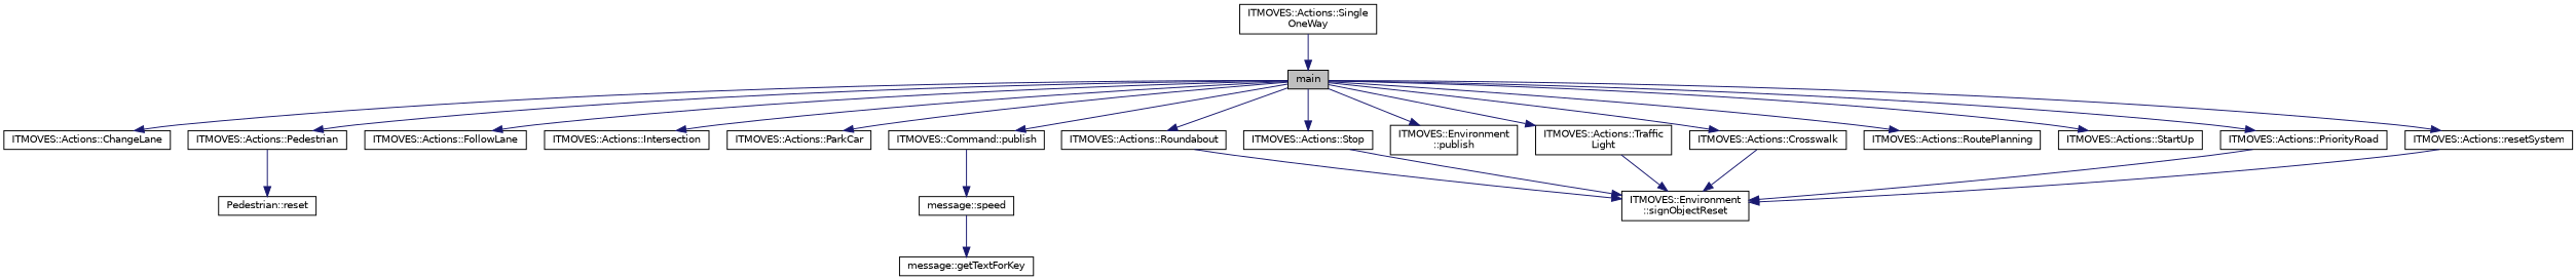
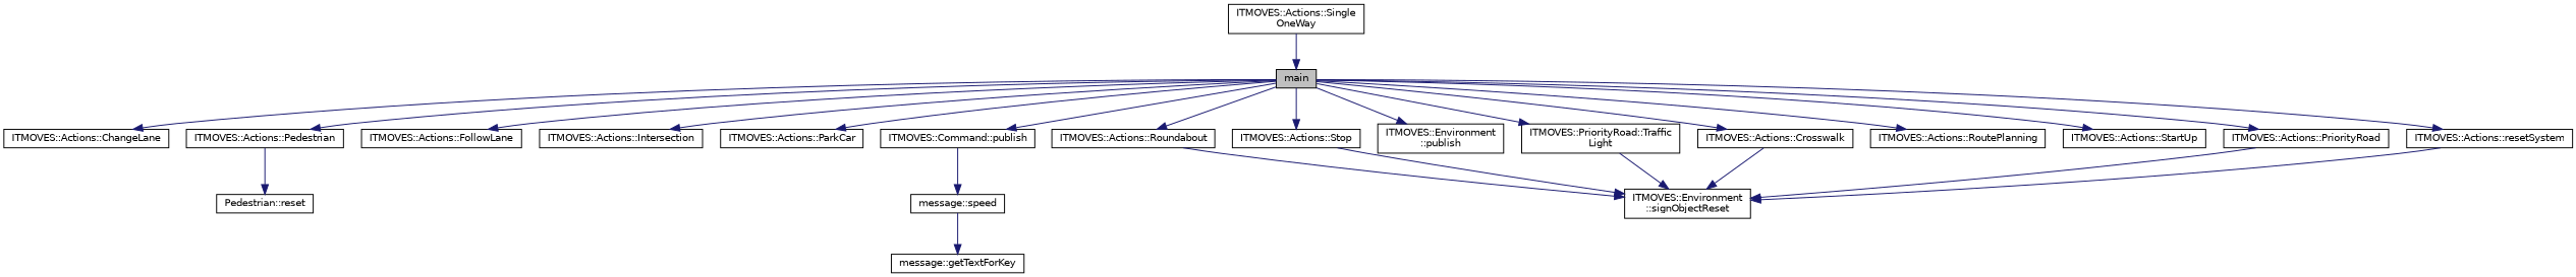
  digraph {
    rankdir=TB
    node [color=black fillcolor=white fontname=Helvetica fontsize=10 shape=record style=filled]
    edge [color=midnightblue fontname=Helvetica fontsize=10 labelfontname=Helvetica labelfontsize=10 style=solid]
    n1 [fillcolor=grey75 fontcolor=black height=0.2 label=main width=0.4]
    n2 [height=0.2 label="ITMOVES::Actions::ChangeLane" width=0.4]
    n3 [height=0.2 label="ITMOVES::Actions::Crosswalk" width=0.4]
    n4 [height=0.2 label="ITMOVES::Actions::FollowLane" width=0.4]
    n5 [height=0.2 label="ITMOVES::Actions::Intersection" width=0.4]
    n6 [height=0.2 label="ITMOVES::Actions::ParkCar" width=0.4]
    n7 [height=0.2 label="ITMOVES::Actions::Pedestrian" width=0.4]
    n8 [height=0.2 label="ITMOVES::Actions::PriorityRoad" width=0.4]
    n9 [height=0.2 label="ITMOVES::Command::publish" width=0.4]
    n10 [height=0.2 label="ITMOVES::Environment\l::publish" width=0.4]
    n11 [height=0.2 label="ITMOVES::Actions::resetSystem" width=0.4]
    n12 [height=0.2 label="ITMOVES::Actions::Roundabout" width=0.4]
    n13 [height=0.2 label="ITMOVES::Actions::RoutePlanning" width=0.4]
    n14 [height=0.2 label="ITMOVES::Actions::StartUp" width=0.4]
    n15 [height=0.2 label="ITMOVES::Actions::Stop" width=0.4]
-   n16 [height=0.2 label="ITMOVES::Actions::Traffic\lLight" width=0.4]
+   n16 [height=0.2 label="ITMOVES::PriorityRoad::Traffic\lLight" width=0.4]
    n17 [height=0.2 label="ITMOVES::Environment\l::signObjectReset" width=0.4]
    n18 [height=0.2 label="Pedestrian::reset" width=0.4]
    n19 [height=0.2 label="message::speed" width=0.4]
    n20 [height=0.2 label="ITMOVES::Actions::Single\lOneWay" width=0.4]
    n21 [height=0.2 label="message::getTextForKey" width=0.4]
    n1 -> n2
    n1 -> n3
    n1 -> n4
    n1 -> n5
    n1 -> n6
    n1 -> n7
    n1 -> n8
    n1 -> n9
    n1 -> n10
    n1 -> n11
    n1 -> n12
    n1 -> n13
    n1 -> n14
    n1 -> n15
    n1 -> n16
    n3 -> n17
    n7 -> n18
    n8 -> n17
    n9 -> n19
    n11 -> n17
    n12 -> n17
    n15 -> n17
    n16 -> n17
    n19 -> n21
    n20 -> n1
  }
